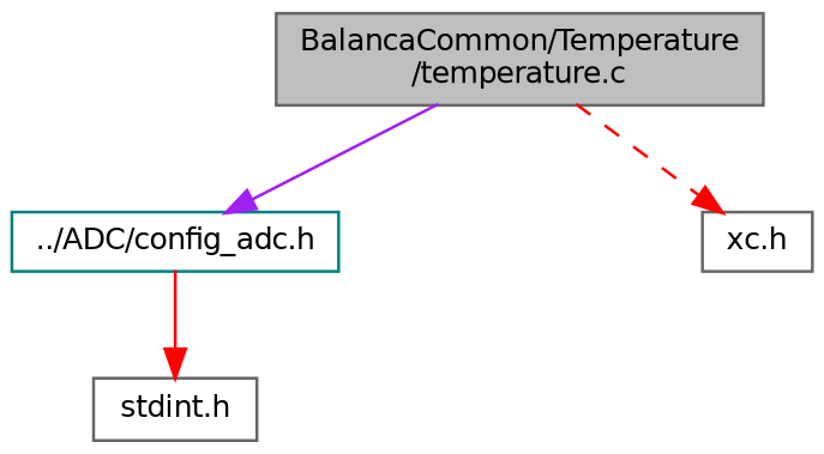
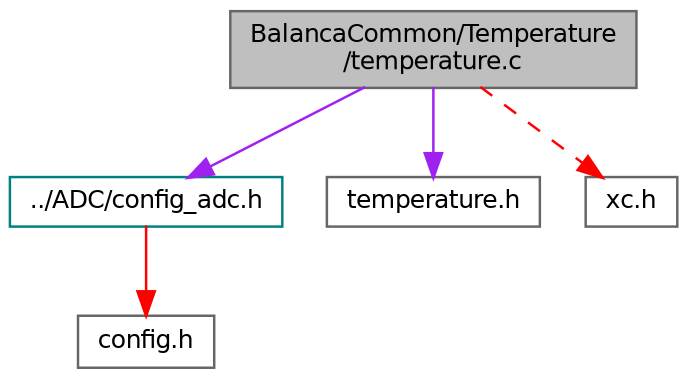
  digraph {
    node [color=gray40 fillcolor=white fontname=Helvetica fontsize=10 shape=record style=filled]
    edge [color=purple fontname=Helvetica fontsize=10 labelfontname=Helvetica labelfontsize=10 style=solid]
    n1 [fillcolor=grey75 fontcolor=black height=0.2 label="BalancaCommon/Temperature\l/temperature.c" width=0.4]
    n2 [color=teal height=0.2 label="../ADC/config_adc.h" width=0.4]
+   n3 [height=0.2 label="temperature.h" width=0.4]
    n4 [height=0.2 label="xc.h" width=0.4]
-   n5 [height=0.2 label="stdint.h" width=0.4]
+   n5 [height=0.2 label="config.h" width=0.4]
    n1 -> n2
+   n1 -> n3
    n1 -> n4 [color=red style=dashed]
    n2 -> n5 [color=red]
  }
